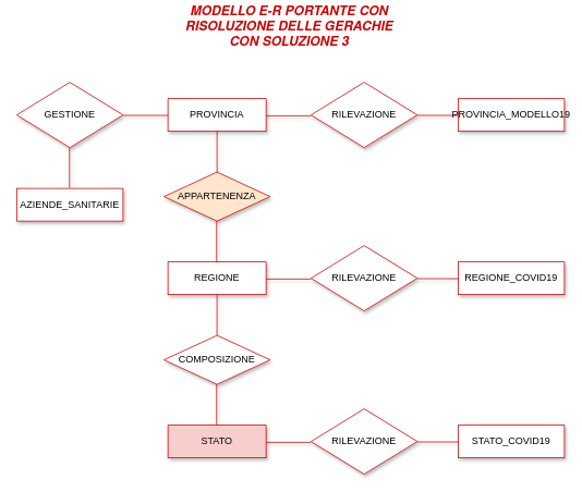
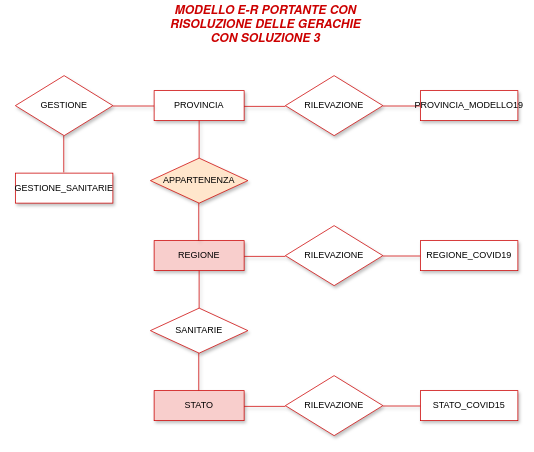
  <mxCell id="0" />
  <mxCell id="1" parent="0" />
  <mxCell id="2" value="PROVINCIA" style="rounded=0;whiteSpace=wrap;html=1;strokeColor=#CC0000;shadow=1;" parent="1" vertex="1"><mxGeometry x="205" y="120" width="120" height="40" as="geometry" /></mxCell>
  <mxCell id="3" value="" style="endArrow=none;html=1;entryX=0.5;entryY=1;entryDx=0;entryDy=0;strokeColor=#CC0000;shadow=1;" parent="1" target="2" edge="1"><mxGeometry width="50" height="50" relative="1" as="geometry"><mxPoint x="265" y="210" as="sourcePoint" /><mxPoint x="325" y="240" as="targetPoint" /></mxGeometry></mxCell>
  <mxCell id="4" value="APPARTENENZA" style="rhombus;whiteSpace=wrap;html=1;strokeColor=#CC0000;shadow=1;fillColor=#ffe6cc;" parent="1" vertex="1"><mxGeometry x="200" y="210" width="130" height="60" as="geometry" /></mxCell>
- <mxCell id="5" value="REGIONE" style="rounded=0;whiteSpace=wrap;html=1;strokeColor=#CC0000;shadow=1;" parent="1" vertex="1"><mxGeometry x="205" y="320" width="120" height="40" as="geometry" /></mxCell>
+ <mxCell id="5" value="REGIONE" style="rounded=0;whiteSpace=wrap;html=1;strokeColor=#CC0000;shadow=1;fillColor=#f8cecc;" parent="1" vertex="1"><mxGeometry x="205" y="320" width="120" height="40" as="geometry" /></mxCell>
  <mxCell id="6" value="" style="endArrow=none;html=1;entryX=0.5;entryY=1;entryDx=0;entryDy=0;strokeColor=#CC0000;shadow=1;" parent="1" edge="1"><mxGeometry width="50" height="50" relative="1" as="geometry"><mxPoint x="264.5" y="320" as="sourcePoint" /><mxPoint x="264.5" y="270" as="targetPoint" /></mxGeometry></mxCell>
  <mxCell id="7" value="" style="endArrow=none;html=1;exitX=1;exitY=0.5;exitDx=0;exitDy=0;strokeColor=#CC0000;shadow=1;" parent="1" edge="1"><mxGeometry width="50" height="50" relative="1" as="geometry"><mxPoint x="325" y="141" as="sourcePoint" /><mxPoint x="380" y="141" as="targetPoint" /></mxGeometry></mxCell>
  <mxCell id="8" value="RILEVAZIONE" style="rhombus;whiteSpace=wrap;html=1;strokeColor=#CC0000;shadow=1;" parent="1" vertex="1"><mxGeometry x="380" y="100" width="130" height="80" as="geometry" /></mxCell>
  <mxCell id="9" value="&lt;font color=&quot;#cc0000&quot; style=&quot;font-size: 16px&quot;&gt;&lt;i&gt;&lt;b&gt;MODELLO E-R PORTANTE CON RISOLUZIONE DELLE GERACHIE CON SOLUZIONE 3&lt;/b&gt;&lt;/i&gt;&lt;/font&gt;" style="text;html=1;strokeColor=none;fillColor=none;align=center;verticalAlign=middle;whiteSpace=wrap;rounded=0;shadow=1;fontFamily=Helvetica Neue;FType=g;" parent="1" vertex="1"><mxGeometry x="211" y="20" width="286" height="20" as="geometry" /></mxCell>
  <mxCell id="10" value="" style="endArrow=none;html=1;entryX=0.5;entryY=1;entryDx=0;entryDy=0;strokeColor=#CC0000;shadow=1;" parent="1" edge="1"><mxGeometry width="50" height="50" relative="1" as="geometry"><mxPoint x="265" y="410" as="sourcePoint" /><mxPoint x="265" y="360" as="targetPoint" /></mxGeometry></mxCell>
- <mxCell id="11" value="COMPOSIZIONE" style="rhombus;whiteSpace=wrap;html=1;strokeColor=#CC0000;shadow=1;" parent="1" vertex="1"><mxGeometry x="200" y="410" width="130" height="60" as="geometry" /></mxCell>
+ <mxCell id="11" value="SANITARIE" style="rhombus;whiteSpace=wrap;html=1;strokeColor=#CC0000;shadow=1;" parent="1" vertex="1"><mxGeometry x="200" y="410" width="130" height="60" as="geometry" /></mxCell>
  <mxCell id="12" value="" style="endArrow=none;html=1;entryX=0.5;entryY=1;entryDx=0;entryDy=0;strokeColor=#CC0000;shadow=1;" parent="1" edge="1"><mxGeometry width="50" height="50" relative="1" as="geometry"><mxPoint x="264.5" y="520" as="sourcePoint" /><mxPoint x="264.5" y="470" as="targetPoint" /></mxGeometry></mxCell>
  <mxCell id="13" value="STATO" style="rounded=0;whiteSpace=wrap;html=1;strokeColor=#CC0000;shadow=1;fillColor=#f8cecc;" parent="1" vertex="1"><mxGeometry x="205" y="520" width="120" height="40" as="geometry" /></mxCell>
  <mxCell id="14" value="" style="endArrow=none;html=1;exitX=1;exitY=0.5;exitDx=0;exitDy=0;strokeColor=#CC0000;shadow=1;" parent="1" edge="1"><mxGeometry width="50" height="50" relative="1" as="geometry"><mxPoint x="510" y="140.5" as="sourcePoint" /><mxPoint x="565" y="140.5" as="targetPoint" /></mxGeometry></mxCell>
  <mxCell id="15" value="" style="endArrow=none;html=1;exitX=1;exitY=0.5;exitDx=0;exitDy=0;strokeColor=#CC0000;shadow=1;" parent="1" edge="1"><mxGeometry width="50" height="50" relative="1" as="geometry"><mxPoint x="325" y="341" as="sourcePoint" /><mxPoint x="380" y="341" as="targetPoint" /></mxGeometry></mxCell>
  <mxCell id="16" value="RILEVAZIONE" style="rhombus;whiteSpace=wrap;html=1;strokeColor=#CC0000;shadow=1;" parent="1" vertex="1"><mxGeometry x="380" y="300" width="130" height="80" as="geometry" /></mxCell>
  <mxCell id="17" value="" style="endArrow=none;html=1;exitX=1;exitY=0.5;exitDx=0;exitDy=0;strokeColor=#CC0000;shadow=1;" parent="1" edge="1"><mxGeometry width="50" height="50" relative="1" as="geometry"><mxPoint x="510" y="340.5" as="sourcePoint" /><mxPoint x="565" y="340.5" as="targetPoint" /></mxGeometry></mxCell>
  <mxCell id="18" value="" style="endArrow=none;html=1;exitX=1;exitY=0.5;exitDx=0;exitDy=0;strokeColor=#CC0000;shadow=1;" parent="1" edge="1"><mxGeometry width="50" height="50" relative="1" as="geometry"><mxPoint x="325" y="541" as="sourcePoint" /><mxPoint x="380" y="541" as="targetPoint" /></mxGeometry></mxCell>
  <mxCell id="19" value="RILEVAZIONE" style="rhombus;whiteSpace=wrap;html=1;strokeColor=#CC0000;shadow=1;" parent="1" vertex="1"><mxGeometry x="380" y="500" width="130" height="80" as="geometry" /></mxCell>
  <mxCell id="20" value="" style="endArrow=none;html=1;exitX=1;exitY=0.5;exitDx=0;exitDy=0;strokeColor=#CC0000;shadow=1;" parent="1" edge="1"><mxGeometry width="50" height="50" relative="1" as="geometry"><mxPoint x="510" y="540.5" as="sourcePoint" /><mxPoint x="565" y="540.5" as="targetPoint" /></mxGeometry></mxCell>
  <mxCell id="21" value="PROVINCIA_MODELLO19" style="rounded=0;whiteSpace=wrap;html=1;strokeColor=#CC0000;shadow=1;" parent="1" vertex="1"><mxGeometry x="560" y="120" width="130" height="40" as="geometry" /></mxCell>
- <mxCell id="22" value="STATO_COVID19" style="rounded=0;whiteSpace=wrap;html=1;strokeColor=#CC0000;shadow=1;" parent="1" vertex="1"><mxGeometry x="560" y="520" width="130" height="40" as="geometry" /></mxCell>
+ <mxCell id="22" value="STATO_COVID15" style="rounded=0;whiteSpace=wrap;html=1;strokeColor=#CC0000;shadow=1;" parent="1" vertex="1"><mxGeometry x="560" y="520" width="130" height="40" as="geometry" /></mxCell>
  <mxCell id="23" value="REGIONE_COVID19" style="rounded=0;whiteSpace=wrap;html=1;strokeColor=#CC0000;shadow=1;" parent="1" vertex="1"><mxGeometry x="560" y="320" width="130" height="40" as="geometry" /></mxCell>
  <mxCell id="24" value="" style="endArrow=none;html=1;strokeColor=#CC0000;shadow=1;" parent="1" edge="1"><mxGeometry width="50" height="50" relative="1" as="geometry"><mxPoint x="84.5" y="229" as="sourcePoint" /><mxPoint x="84.5" y="180" as="targetPoint" /></mxGeometry></mxCell>
  <mxCell id="25" value="GESTIONE" style="rhombus;whiteSpace=wrap;html=1;strokeColor=#CC0000;shadow=1;" parent="1" vertex="1"><mxGeometry x="20" y="100" width="130" height="80" as="geometry" /></mxCell>
  <mxCell id="26" value="" style="endArrow=none;html=1;exitX=1;exitY=0.5;exitDx=0;exitDy=0;strokeColor=#CC0000;shadow=1;" parent="1" edge="1"><mxGeometry width="50" height="50" relative="1" as="geometry"><mxPoint x="150" y="140.5" as="sourcePoint" /><mxPoint x="205" y="140.5" as="targetPoint" /></mxGeometry></mxCell>
- <mxCell id="27" value="AZIENDE_SANITARIE" style="rounded=0;whiteSpace=wrap;html=1;strokeColor=#CC0000;shadow=1;" parent="1" vertex="1"><mxGeometry x="20" y="230" width="130" height="40" as="geometry" /></mxCell>
+ <mxCell id="27" value="GESTIONE_SANITARIE" style="rounded=0;whiteSpace=wrap;html=1;strokeColor=#CC0000;shadow=1;" parent="1" vertex="1"><mxGeometry x="20" y="230" width="130" height="40" as="geometry" /></mxCell>
